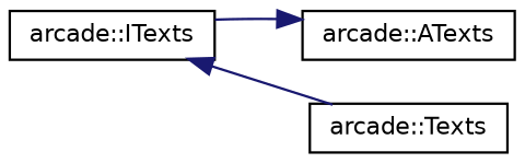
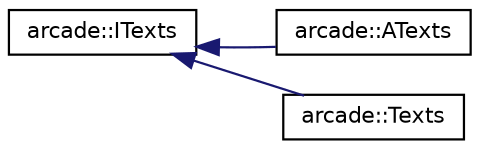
  digraph {
    rankdir=LR
    node [color=black fillcolor=white fontname=Helvetica fontsize=10 shape=record style=filled]
    edge [color=midnightblue dir=back fontname=Helvetica fontsize=10 labelfontname=Helvetica labelfontsize=10 style=solid]
    n1 [height=0.2 label="arcade::ITexts" width=0.4]
    n2 [height=0.2 label="arcade::ATexts" width=0.4]
    n3 [height=0.2 label="arcade::Texts" width=0.4]
-   n2 -> n1
+   n1 -> n2
    n1 -> n3
  }
